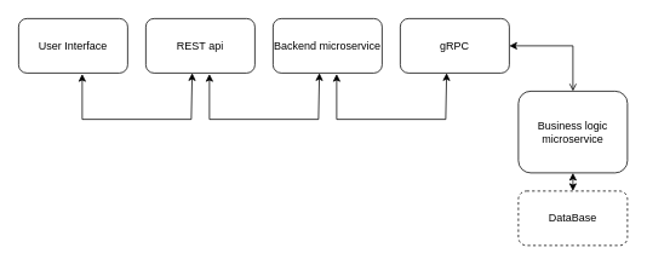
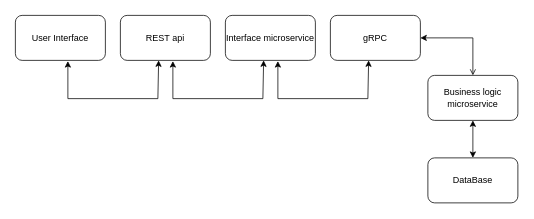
  <mxCell id="0" />
  <mxCell id="1" parent="0" />
  <mxCell id="2" value="User Interface" style="rounded=1;whiteSpace=wrap;html=1;" parent="1" vertex="1"><mxGeometry x="20" y="20" width="120" height="60" as="geometry" /></mxCell>
  <mxCell id="3" value="REST api" style="rounded=1;whiteSpace=wrap;html=1;" parent="1" vertex="1"><mxGeometry x="160" y="20" width="120" height="60" as="geometry" /></mxCell>
- <mxCell id="4" value="Backend microservice" style="rounded=1;whiteSpace=wrap;html=1;" parent="1" vertex="1"><mxGeometry x="300" y="20" width="120" height="60" as="geometry" /></mxCell>
+ <mxCell id="4" value="Interface microservice" style="rounded=1;whiteSpace=wrap;html=1;" parent="1" vertex="1"><mxGeometry x="300" y="20" width="120" height="60" as="geometry" /></mxCell>
  <mxCell id="5" value="gRPC" style="rounded=1;whiteSpace=wrap;html=1;" parent="1" vertex="1"><mxGeometry x="440" y="20" width="120" height="60" as="geometry" /></mxCell>
- <mxCell id="6" value="Business logic microservice" style="rounded=1;whiteSpace=wrap;html=1;" parent="1" vertex="1"><mxGeometry x="570" y="100" width="120" height="90" as="geometry" /></mxCell>
- <mxCell id="7" value="DataBase" style="rounded=1;whiteSpace=wrap;html=1;dashed=1;" parent="1" vertex="1"><mxGeometry x="570" y="210" width="120" height="60" as="geometry" /></mxCell>
+ <mxCell id="6" value="Business logic microservice" style="rounded=1;whiteSpace=wrap;html=1;" parent="1" vertex="1"><mxGeometry x="570" y="100" width="120" height="60" as="geometry" /></mxCell>
+ <mxCell id="7" value="DataBase" style="rounded=1;whiteSpace=wrap;html=1;" parent="1" vertex="1"><mxGeometry x="570" y="210" width="120" height="60" as="geometry" /></mxCell>
  <mxCell id="8" value="" style="endArrow=classic;startArrow=classic;html=1;rounded=0;exitX=0.5;exitY=1;exitDx=0;exitDy=0;entryX=0.343;entryY=0.987;entryDx=0;entryDy=0;entryPerimeter=0;" edge="1" parent="1"><mxGeometry width="50" height="50" relative="1" as="geometry"><mxPoint x="90" y="81" as="sourcePoint" /><mxPoint x="211" y="80" as="targetPoint" /><Array as="points"><mxPoint x="90" y="131" /><mxPoint x="210" y="131" /></Array></mxGeometry></mxCell>
  <mxCell id="9" value="" style="endArrow=classic;startArrow=classic;html=1;rounded=0;exitX=0.5;exitY=1;exitDx=0;exitDy=0;entryX=0.343;entryY=0.987;entryDx=0;entryDy=0;entryPerimeter=0;" edge="1" parent="1"><mxGeometry width="50" height="50" relative="1" as="geometry"><mxPoint x="230" y="81" as="sourcePoint" /><mxPoint x="351" y="80" as="targetPoint" /><Array as="points"><mxPoint x="230" y="131" /><mxPoint x="350" y="131" /></Array></mxGeometry></mxCell>
  <mxCell id="10" value="" style="endArrow=classic;startArrow=classic;html=1;rounded=0;exitX=0.5;exitY=1;exitDx=0;exitDy=0;entryX=0.343;entryY=0.987;entryDx=0;entryDy=0;entryPerimeter=0;" edge="1" parent="1"><mxGeometry width="50" height="50" relative="1" as="geometry"><mxPoint x="370" y="81" as="sourcePoint" /><mxPoint x="491" y="80" as="targetPoint" /><Array as="points"><mxPoint x="370" y="131" /><mxPoint x="490" y="131" /></Array></mxGeometry></mxCell>
  <mxCell id="11" value="" style="endArrow=open;startArrow=classic;html=1;rounded=0;exitX=1;exitY=0.5;exitDx=0;exitDy=0;entryX=0.5;entryY=0;entryDx=0;entryDy=0;" edge="1" parent="1" source="5" target="6"><mxGeometry width="50" height="50" relative="1" as="geometry"><mxPoint x="270" y="190" as="sourcePoint" /><mxPoint x="320" y="140" as="targetPoint" /><Array as="points"><mxPoint x="630" y="50" /></Array></mxGeometry></mxCell>
  <mxCell id="12" value="" style="endArrow=classic;startArrow=classic;html=1;rounded=0;exitX=0.5;exitY=0;exitDx=0;exitDy=0;entryX=0.5;entryY=1;entryDx=0;entryDy=0;" edge="1" parent="1" source="7" target="6"><mxGeometry width="50" height="50" relative="1" as="geometry"><mxPoint x="270" y="190" as="sourcePoint" /><mxPoint x="320" y="140" as="targetPoint" /></mxGeometry></mxCell>
